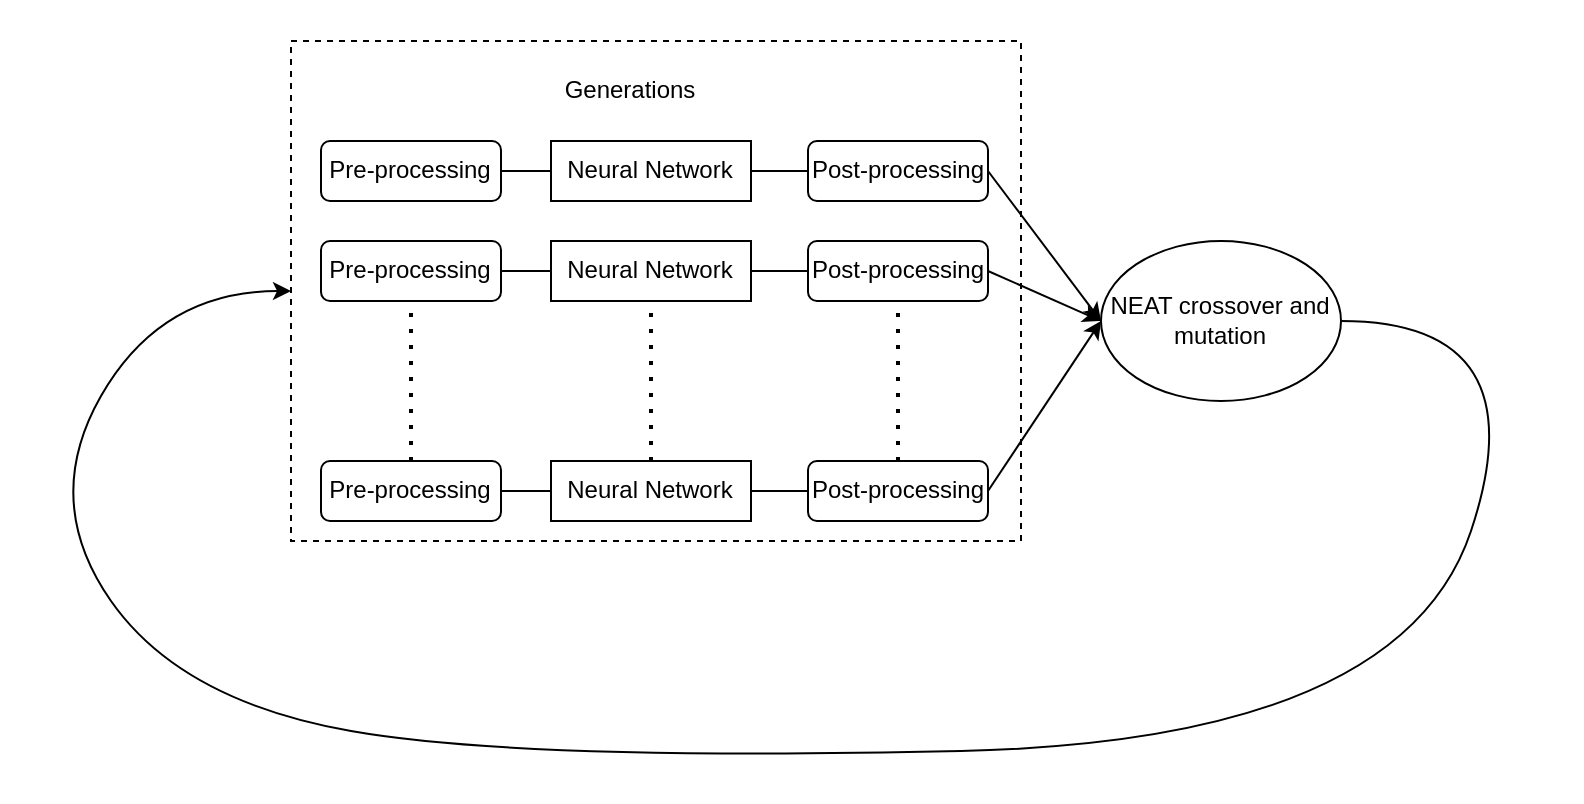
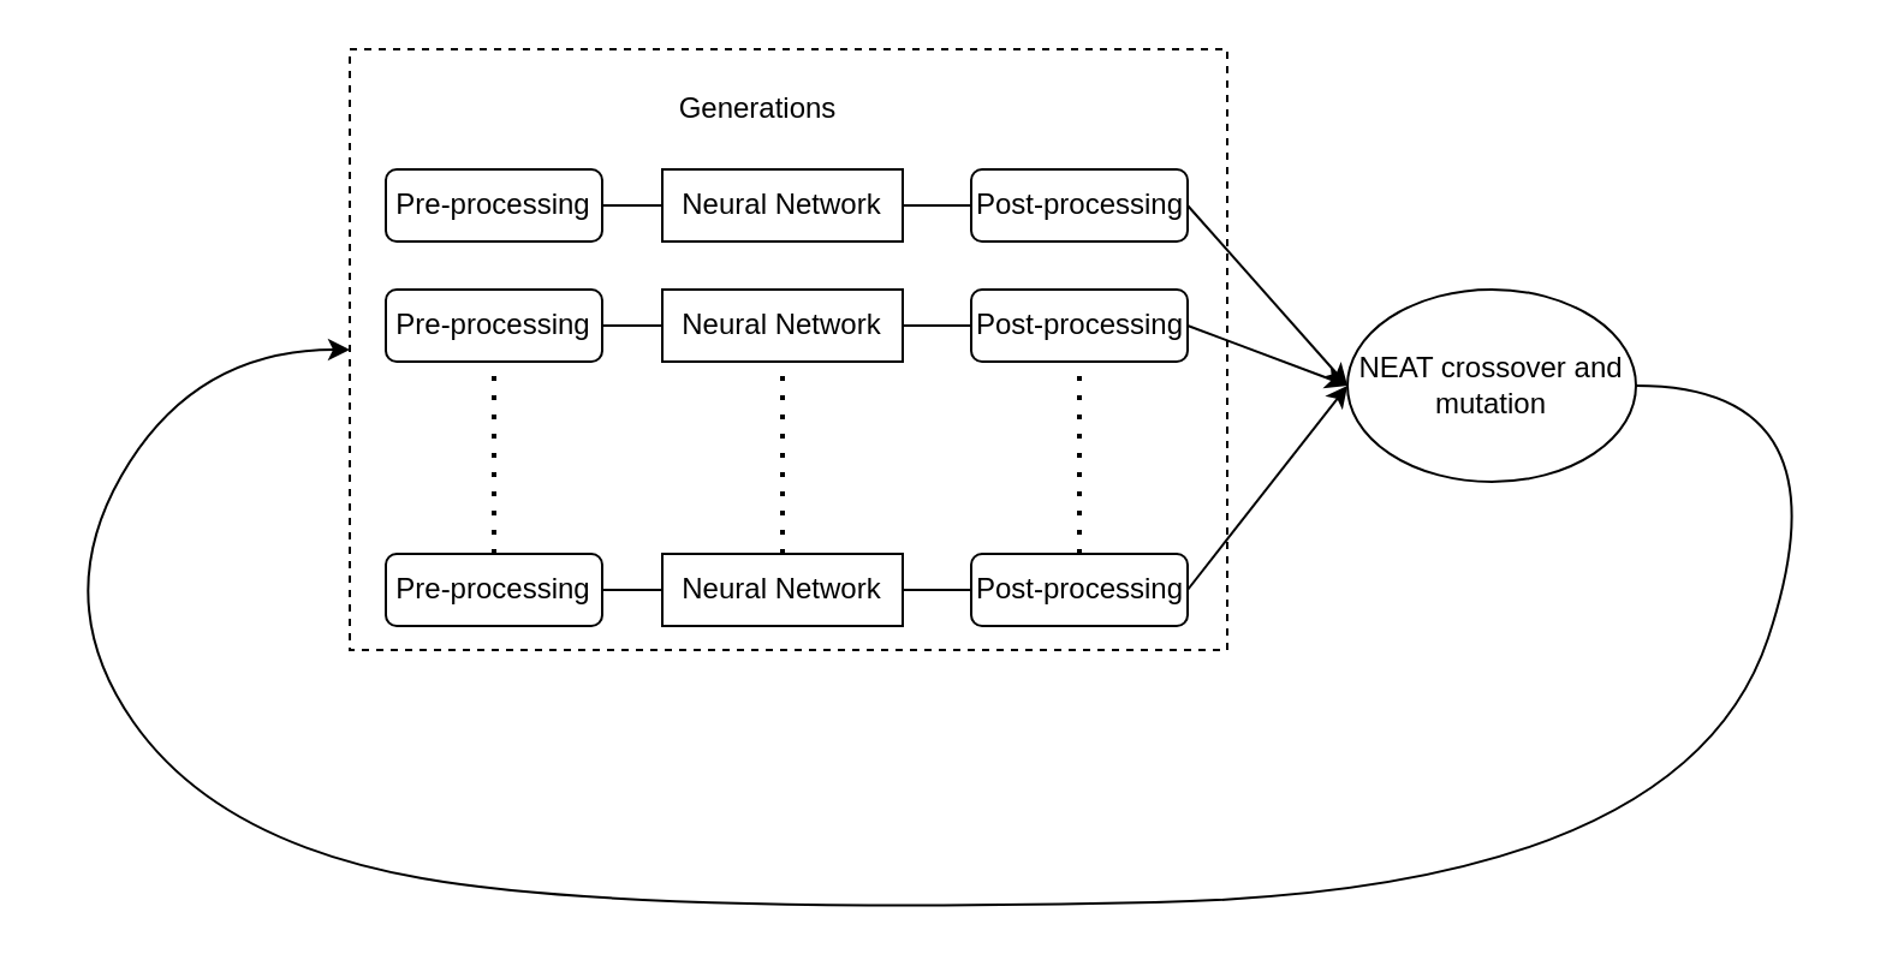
  <mxCell id="0" />
  <mxCell id="1" parent="0" />
  <mxCell id="2" value="" style="rounded=0;whiteSpace=wrap;html=1;dashed=1;" vertex="1" parent="1"><mxGeometry x="145" y="20" width="365" height="250" as="geometry" /></mxCell>
  <mxCell id="3" value="Generations" style="text;html=1;strokeColor=none;fillColor=none;align=center;verticalAlign=middle;whiteSpace=wrap;rounded=0;" vertex="1" parent="1"><mxGeometry x="285" y="30" width="60" height="30" as="geometry" /></mxCell>
  <mxCell id="4" value="Pre-processing" style="rounded=1;whiteSpace=wrap;html=1;" vertex="1" parent="1"><mxGeometry x="160" y="70" width="90" height="30" as="geometry" /></mxCell>
  <mxCell id="5" value="Post-processing" style="rounded=1;whiteSpace=wrap;html=1;" vertex="1" parent="1"><mxGeometry x="403.5" y="70" width="90" height="30" as="geometry" /></mxCell>
  <mxCell id="6" value="" style="endArrow=none;html=1;rounded=0;exitX=1;exitY=0.5;exitDx=0;exitDy=0;entryX=0;entryY=0.5;entryDx=0;entryDy=0;" edge="1" parent="1" source="4" target="5"><mxGeometry width="50" height="50" relative="1" as="geometry"><mxPoint x="350" y="200" as="sourcePoint" /><mxPoint x="400" y="150" as="targetPoint" /></mxGeometry></mxCell>
  <mxCell id="7" value="Neural Network" style="rounded=0;whiteSpace=wrap;html=1;" vertex="1" parent="1"><mxGeometry x="275" y="70" width="100" height="30" as="geometry" /></mxCell>
  <mxCell id="8" value="Pre-processing" style="rounded=1;whiteSpace=wrap;html=1;" vertex="1" parent="1"><mxGeometry x="160" y="120" width="90" height="30" as="geometry" /></mxCell>
  <mxCell id="9" value="Post-processing" style="rounded=1;whiteSpace=wrap;html=1;" vertex="1" parent="1"><mxGeometry x="403.5" y="120" width="90" height="30" as="geometry" /></mxCell>
  <mxCell id="10" value="" style="endArrow=none;html=1;rounded=0;exitX=1;exitY=0.5;exitDx=0;exitDy=0;entryX=0;entryY=0.5;entryDx=0;entryDy=0;" edge="1" parent="1" source="8" target="9"><mxGeometry width="50" height="50" relative="1" as="geometry"><mxPoint x="350" y="250" as="sourcePoint" /><mxPoint x="400" y="200" as="targetPoint" /></mxGeometry></mxCell>
  <mxCell id="11" value="Neural Network" style="rounded=0;whiteSpace=wrap;html=1;" vertex="1" parent="1"><mxGeometry x="275" y="120" width="100" height="30" as="geometry" /></mxCell>
  <mxCell id="12" value="Pre-processing" style="rounded=1;whiteSpace=wrap;html=1;" vertex="1" parent="1"><mxGeometry x="160" y="230" width="90" height="30" as="geometry" /></mxCell>
  <mxCell id="13" value="Post-processing" style="rounded=1;whiteSpace=wrap;html=1;" vertex="1" parent="1"><mxGeometry x="403.5" y="230" width="90" height="30" as="geometry" /></mxCell>
  <mxCell id="14" value="" style="endArrow=none;html=1;rounded=0;exitX=1;exitY=0.5;exitDx=0;exitDy=0;entryX=0;entryY=0.5;entryDx=0;entryDy=0;" edge="1" parent="1" source="12" target="13"><mxGeometry width="50" height="50" relative="1" as="geometry"><mxPoint x="350" y="360" as="sourcePoint" /><mxPoint x="400" y="310" as="targetPoint" /></mxGeometry></mxCell>
  <mxCell id="15" value="Neural Network" style="rounded=0;whiteSpace=wrap;html=1;" vertex="1" parent="1"><mxGeometry x="275" y="230" width="100" height="30" as="geometry" /></mxCell>
  <mxCell id="16" value="" style="endArrow=none;dashed=1;html=1;dashPattern=1 3;strokeWidth=2;rounded=0;exitX=0.5;exitY=0;exitDx=0;exitDy=0;entryX=0.5;entryY=1;entryDx=0;entryDy=0;" edge="1" parent="1" source="12" target="8"><mxGeometry width="50" height="50" relative="1" as="geometry"><mxPoint x="240" y="130" as="sourcePoint" /><mxPoint x="290" y="80" as="targetPoint" /></mxGeometry></mxCell>
  <mxCell id="17" value="" style="endArrow=none;dashed=1;html=1;dashPattern=1 3;strokeWidth=2;rounded=0;exitX=0.5;exitY=0;exitDx=0;exitDy=0;entryX=0.5;entryY=1;entryDx=0;entryDy=0;" edge="1" parent="1" source="15" target="11"><mxGeometry width="50" height="50" relative="1" as="geometry"><mxPoint x="240" y="130" as="sourcePoint" /><mxPoint x="290" y="80" as="targetPoint" /></mxGeometry></mxCell>
  <mxCell id="18" value="" style="endArrow=none;dashed=1;html=1;dashPattern=1 3;strokeWidth=2;rounded=0;exitX=0.5;exitY=0;exitDx=0;exitDy=0;entryX=0.5;entryY=1;entryDx=0;entryDy=0;" edge="1" parent="1" source="13" target="9"><mxGeometry width="50" height="50" relative="1" as="geometry"><mxPoint x="240" y="130" as="sourcePoint" /><mxPoint x="290" y="80" as="targetPoint" /></mxGeometry></mxCell>
- <mxCell id="19" value="NEAT crossover and mutation" style="ellipse;whiteSpace=wrap;html=1;" vertex="1" parent="1"><mxGeometry x="550" y="120" width="120" height="80" as="geometry" /></mxCell>
+ <mxCell id="19" value="NEAT crossover and mutation" style="ellipse;whiteSpace=wrap;html=1;" vertex="1" parent="1"><mxGeometry x="560" y="120" width="120" height="80" as="geometry" /></mxCell>
  <mxCell id="20" value="" style="endArrow=classic;html=1;rounded=0;entryX=0;entryY=0.5;entryDx=0;entryDy=0;exitX=1;exitY=0.5;exitDx=0;exitDy=0;" edge="1" parent="1" source="5" target="19"><mxGeometry width="50" height="50" relative="1" as="geometry"><mxPoint x="460" y="160" as="sourcePoint" /><mxPoint x="510" y="110" as="targetPoint" /></mxGeometry></mxCell>
  <mxCell id="21" value="" style="endArrow=classic;html=1;rounded=0;entryX=0;entryY=0.5;entryDx=0;entryDy=0;exitX=1;exitY=0.5;exitDx=0;exitDy=0;" edge="1" parent="1" source="9" target="19"><mxGeometry width="50" height="50" relative="1" as="geometry"><mxPoint x="460" y="160" as="sourcePoint" /><mxPoint x="510" y="110" as="targetPoint" /></mxGeometry></mxCell>
  <mxCell id="22" value="" style="endArrow=classic;html=1;rounded=0;exitX=1;exitY=0.5;exitDx=0;exitDy=0;entryX=0;entryY=0.5;entryDx=0;entryDy=0;" edge="1" parent="1" source="13" target="19"><mxGeometry width="50" height="50" relative="1" as="geometry"><mxPoint x="460" y="160" as="sourcePoint" /><mxPoint x="510" y="110" as="targetPoint" /></mxGeometry></mxCell>
  <mxCell id="23" value="" style="curved=1;endArrow=classic;html=1;rounded=0;entryX=0;entryY=0.5;entryDx=0;entryDy=0;exitX=1;exitY=0.5;exitDx=0;exitDy=0;" edge="1" parent="1" source="19" target="2"><mxGeometry width="50" height="50" relative="1" as="geometry"><mxPoint x="740" y="220" as="sourcePoint" /><mxPoint x="100" y="150" as="targetPoint" /><Array as="points"><mxPoint x="770" y="160" /><mxPoint x="700" y="370" /><mxPoint x="260" y="380" /><mxPoint x="90" y="350" /><mxPoint x="20" y="250" /><mxPoint x="80" y="145" /></Array></mxGeometry></mxCell>
